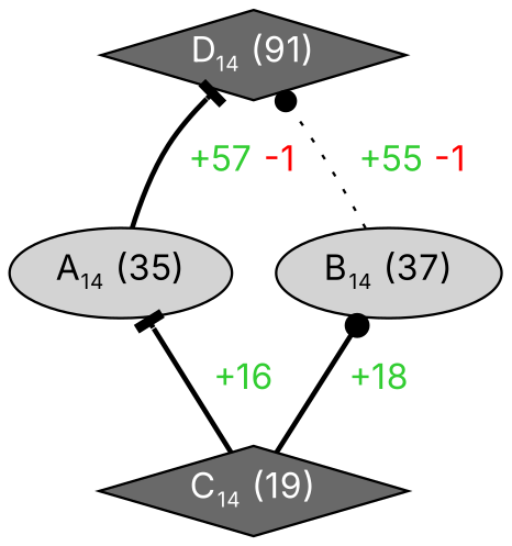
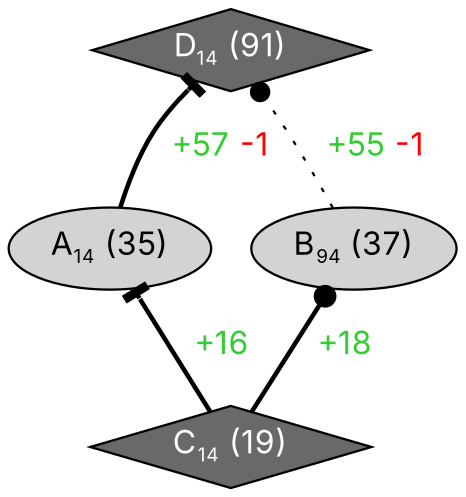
  digraph {
    rankdir=BT
    fontname=Inter
    node [fillcolor=lightgray style=filled fontname=Inter]
    edge [style=bold arrowhead=tee fontname=Inter]
    n1 [label=<A<sub><font point-size="10">14</font></sub> (35)>]
    n2 [fillcolor=dimgray fontcolor=white label=<D<sub><font point-size="10">14</font></sub> (91)> shape=diamond]
-   n3 [label=<B<sub><font point-size="10">14</font></sub> (37)>]
+   n3 [label=<B<sub><font point-size="10">94</font></sub> (37)>]
    n4 [fillcolor=dimgray fontcolor=white label=<C<sub><font point-size="10">14</font></sub> (19)> shape=diamond]
    n1 -> n2 [label=<  <font color="limegreen">+57</font> <font color="red">-1</font>  >]
    n3 -> n2 [label=<  <font color="limegreen">+55</font> <font color="red">-1</font>  > style=dotted arrowhead=dot]
    n4 -> n1 [label=<  <font color="limegreen">+16</font>  >]
    n4 -> n3 [label=<  <font color="limegreen">+18</font>  > arrowhead=dot]
  }
